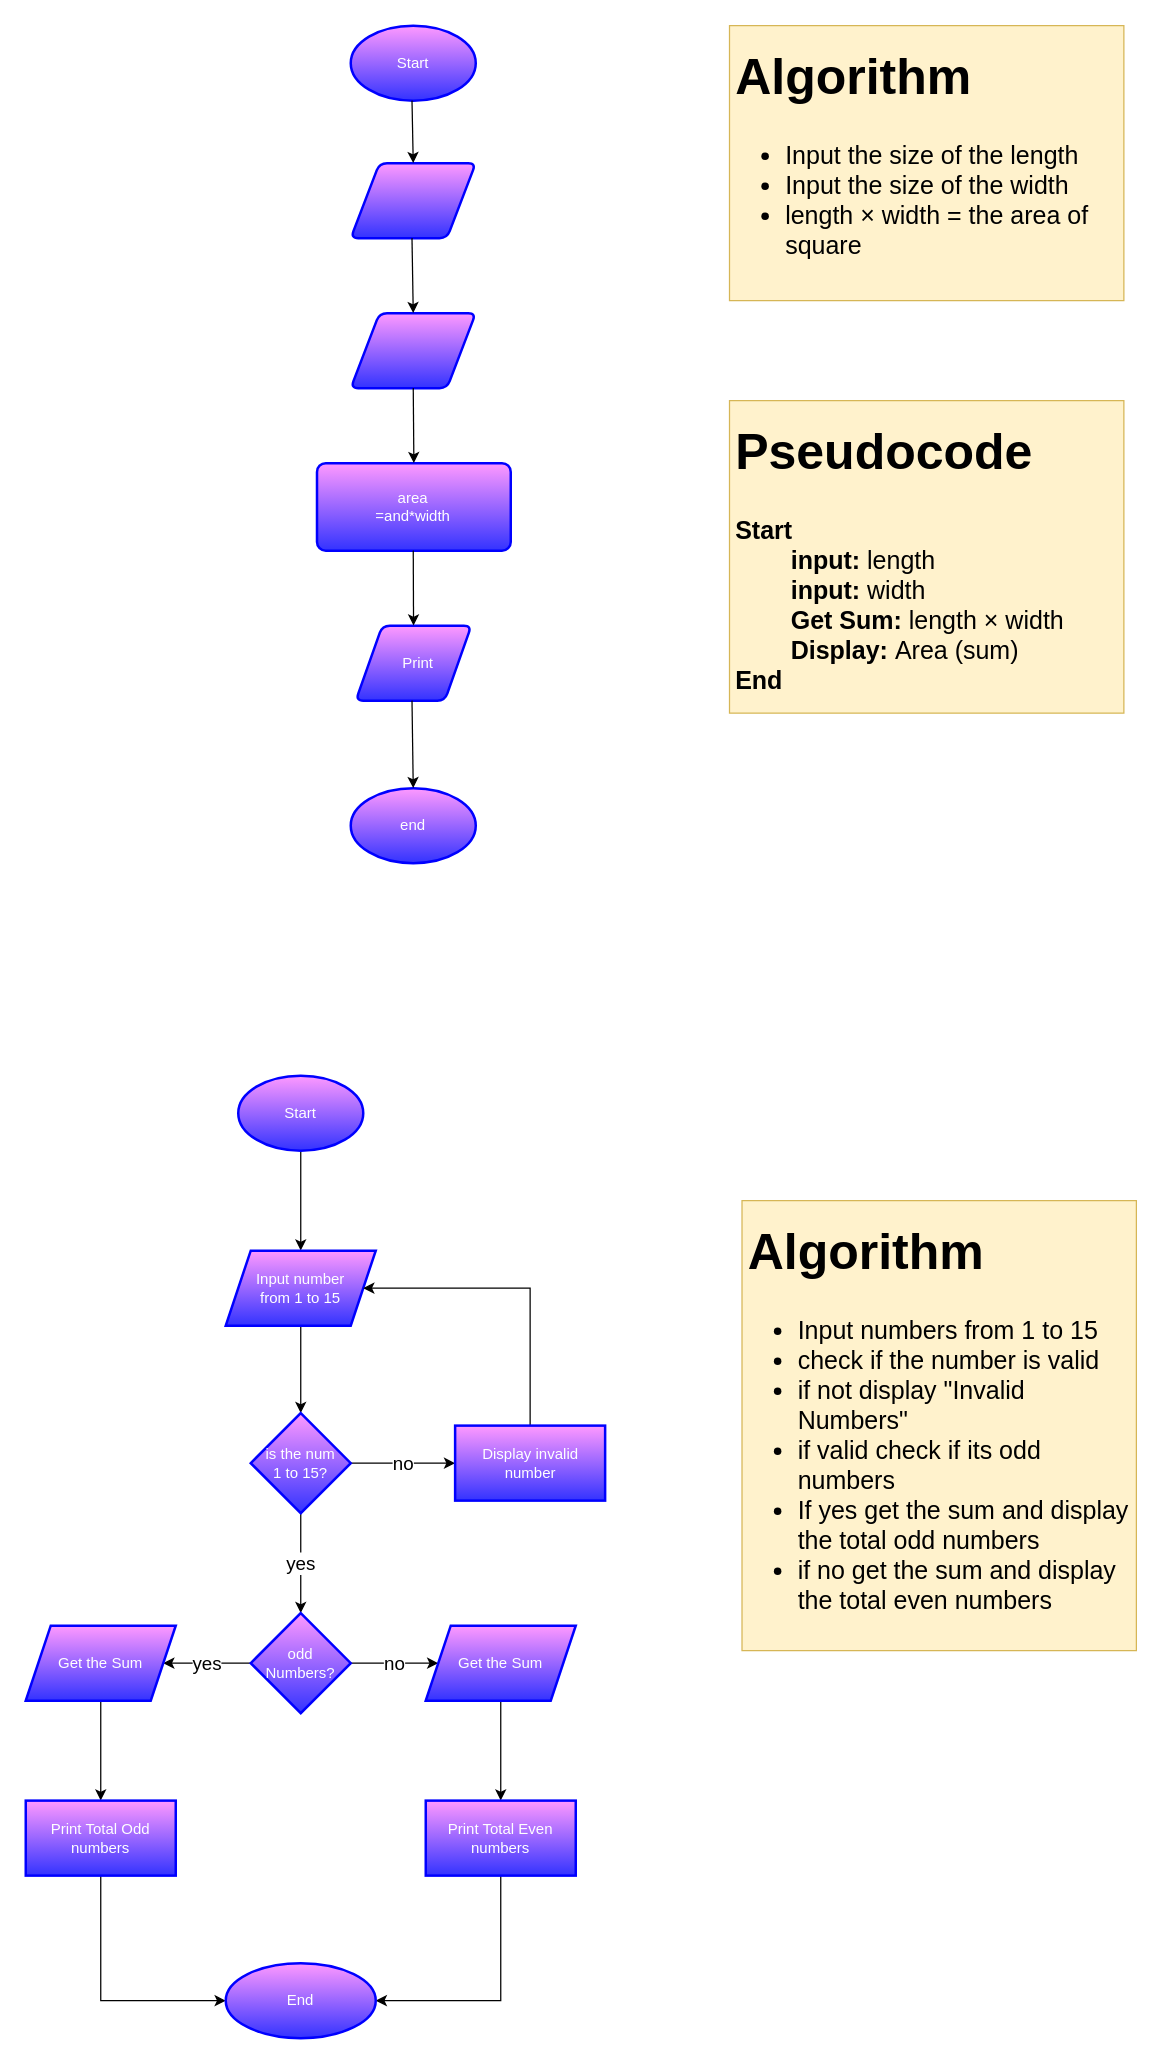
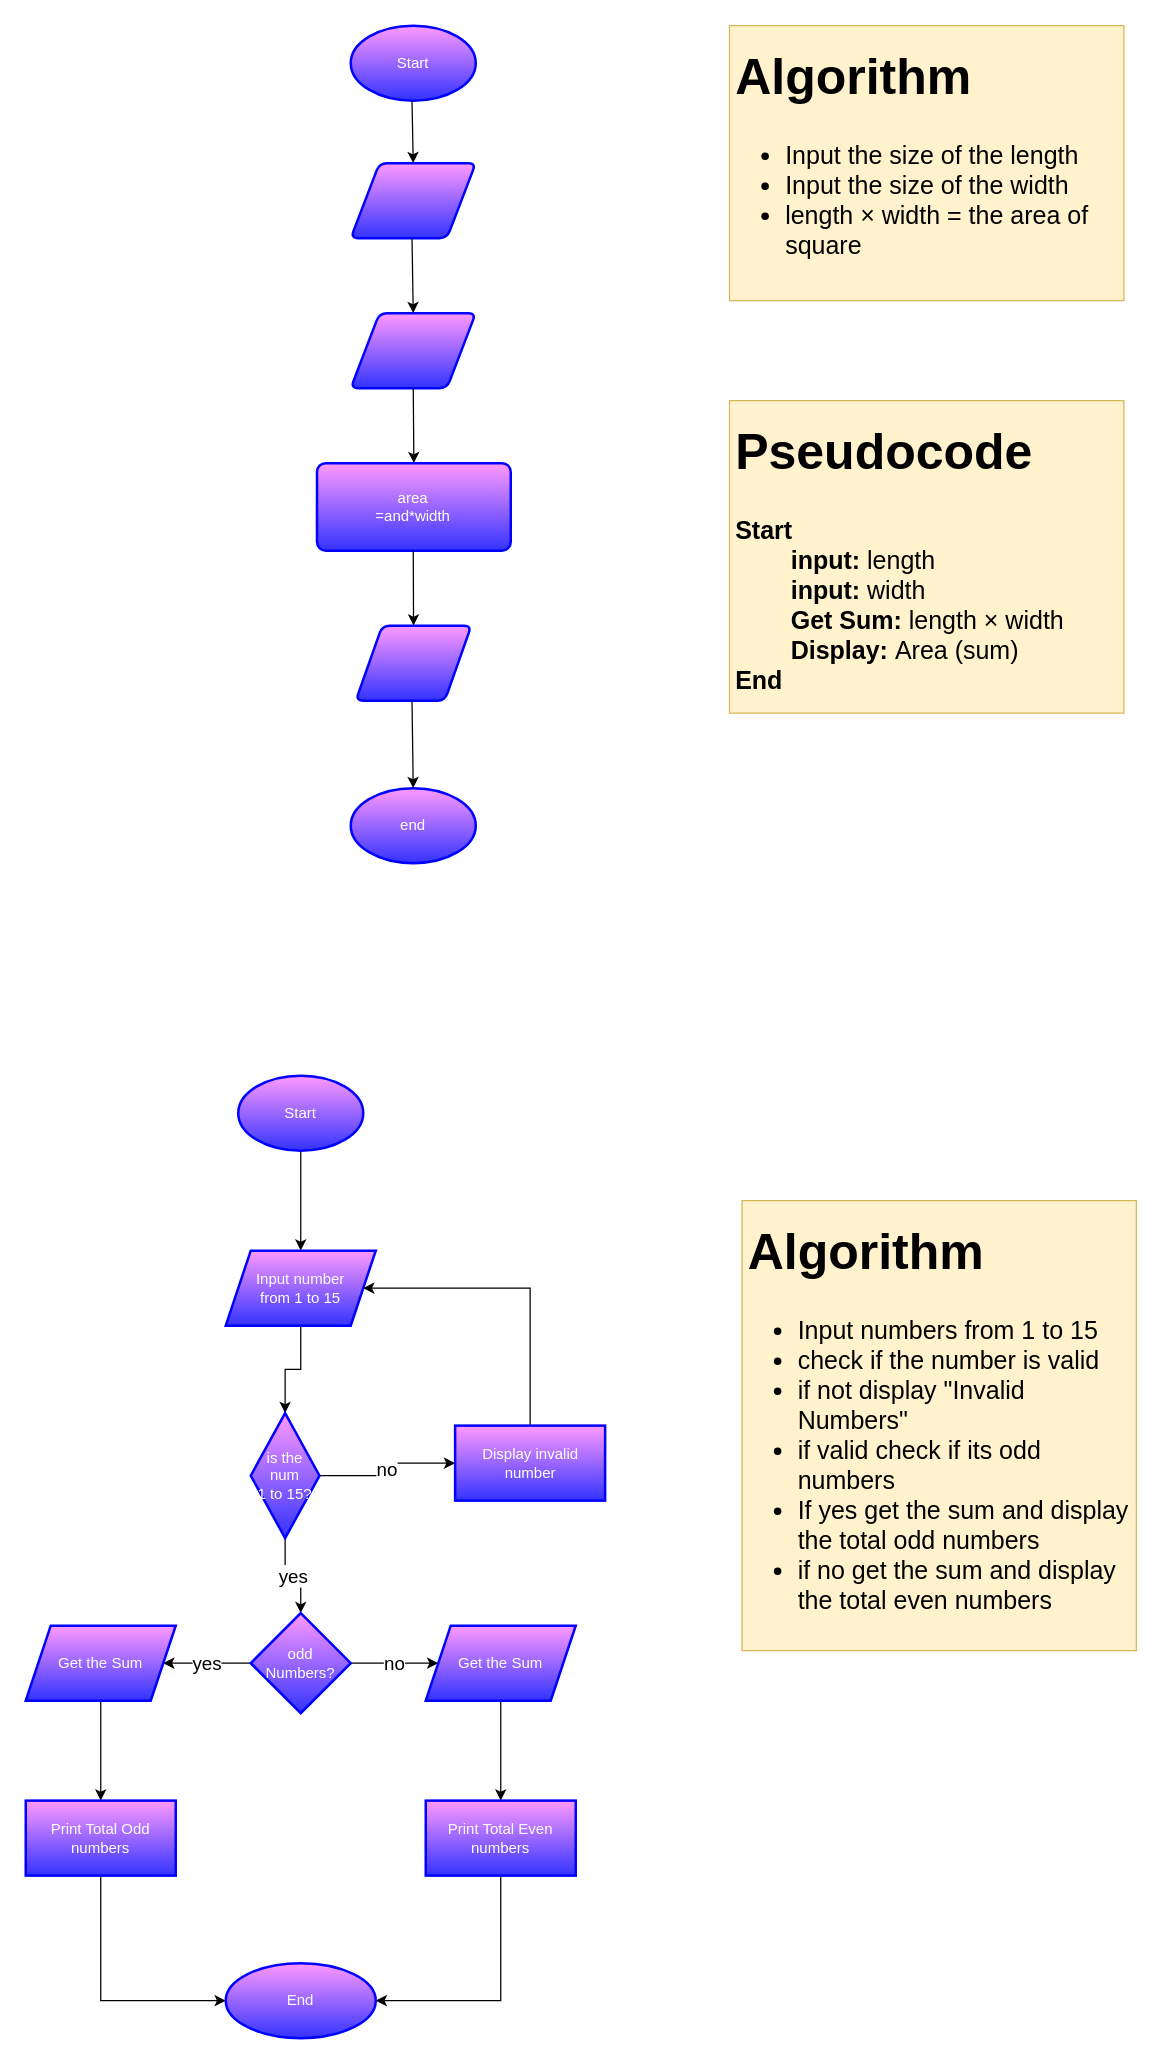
  <mxCell id="0" />
  <mxCell id="1" parent="0" />
  <mxCell id="2" value="" style="strokeWidth=2;html=1;shape=mxgraph.flowchart.start_1;whiteSpace=wrap;fillStyle=dots;strokeColor=#0000FF;fillColor=#FF99FF;gradientColor=#3333FF;" parent="1" vertex="1"><mxGeometry x="280" y="20" width="100" height="60" as="geometry" /></mxCell>
  <mxCell id="3" value="" style="shape=parallelogram;html=1;strokeWidth=2;perimeter=parallelogramPerimeter;whiteSpace=wrap;rounded=1;arcSize=12;size=0.23;fillStyle=dots;strokeColor=#0000FF;fillColor=#FF99FF;gradientColor=#3333FF;" parent="1" vertex="1"><mxGeometry x="280" y="130" width="100" height="60" as="geometry" /></mxCell>
  <mxCell id="4" value="" style="rounded=1;whiteSpace=wrap;html=1;absoluteArcSize=1;arcSize=14;strokeWidth=2;fillStyle=dots;strokeColor=#0000FF;fillColor=#FF99FF;gradientColor=#3333FF;" parent="1" vertex="1"><mxGeometry x="253" y="370" width="155" height="70" as="geometry" /></mxCell>
  <mxCell id="5" value="" style="shape=parallelogram;html=1;strokeWidth=2;perimeter=parallelogramPerimeter;whiteSpace=wrap;rounded=1;arcSize=12;size=0.23;fillStyle=dots;strokeColor=#0000FF;fillColor=#FF99FF;gradientColor=#3333FF;" parent="1" vertex="1"><mxGeometry x="284" y="500" width="92.5" height="60" as="geometry" /></mxCell>
  <mxCell id="6" value="" style="strokeWidth=2;html=1;shape=mxgraph.flowchart.start_1;whiteSpace=wrap;fillStyle=dots;strokeColor=#0000FF;fillColor=#FF99FF;gradientColor=#3333FF;" parent="1" vertex="1"><mxGeometry x="280" y="630" width="100" height="60" as="geometry" /></mxCell>
  <mxCell id="7" value="Start" style="text;html=1;strokeColor=none;fillColor=none;align=center;verticalAlign=middle;whiteSpace=wrap;rounded=0;fillStyle=dots;fontColor=#FFFFFF;" parent="1" vertex="1"><mxGeometry x="300" y="35" width="60" height="30" as="geometry" /></mxCell>
  <mxCell id="8" value="" style="shape=parallelogram;html=1;strokeWidth=2;perimeter=parallelogramPerimeter;whiteSpace=wrap;rounded=1;arcSize=12;size=0.23;fillStyle=dots;strokeColor=#0000FF;fillColor=#FF99FF;gradientColor=#3333FF;" parent="1" vertex="1"><mxGeometry x="280" y="250" width="100" height="60" as="geometry" /></mxCell>
  <mxCell id="9" value="area =and*width" style="text;html=1;strokeColor=none;fillColor=none;align=center;verticalAlign=middle;whiteSpace=wrap;rounded=0;fillStyle=dots;fontColor=#FFFFFF;" parent="1" vertex="1"><mxGeometry x="300" y="390" width="60" height="30" as="geometry" /></mxCell>
- <mxCell id="10" value="Print" style="text;html=1;strokeColor=none;fillColor=none;align=center;verticalAlign=middle;whiteSpace=wrap;rounded=0;fillStyle=dots;fontColor=#FFFFFF;" parent="1" vertex="1"><mxGeometry x="303.5" y="515" width="60" height="30" as="geometry" /></mxCell>
  <mxCell id="11" value="end" style="text;html=1;strokeColor=none;fillColor=none;align=center;verticalAlign=middle;whiteSpace=wrap;rounded=0;fillStyle=dots;fontColor=#FFFFFF;" parent="1" vertex="1"><mxGeometry x="299.5" y="645" width="60" height="30" as="geometry" /></mxCell>
  <mxCell id="12" value="" style="endArrow=classic;html=1;rounded=0;fontColor=#FFFFFF;entryX=0.5;entryY=0;entryDx=0;entryDy=0;" parent="1" target="3" edge="1"><mxGeometry width="50" height="50" relative="1" as="geometry"><mxPoint x="329" y="80" as="sourcePoint" /><mxPoint x="365" y="100" as="targetPoint" /></mxGeometry></mxCell>
  <mxCell id="13" value="" style="endArrow=classic;html=1;rounded=0;fontColor=#FFFFFF;entryX=0.5;entryY=0;entryDx=0;entryDy=0;" parent="1" target="8" edge="1"><mxGeometry width="50" height="50" relative="1" as="geometry"><mxPoint x="329" y="190" as="sourcePoint" /><mxPoint x="329" y="240" as="targetPoint" /></mxGeometry></mxCell>
  <mxCell id="14" value="" style="endArrow=classic;html=1;rounded=0;fontColor=#FFFFFF;entryX=0.5;entryY=0;entryDx=0;entryDy=0;" parent="1" target="5" edge="1"><mxGeometry width="50" height="50" relative="1" as="geometry"><mxPoint x="330" y="440" as="sourcePoint" /><mxPoint x="335" y="470" as="targetPoint" /></mxGeometry></mxCell>
  <mxCell id="15" value="" style="endArrow=classic;html=1;rounded=0;fontColor=#FFFFFF;entryX=0.5;entryY=0;entryDx=0;entryDy=0;" parent="1" target="4" edge="1"><mxGeometry width="50" height="50" relative="1" as="geometry"><mxPoint x="330" y="310" as="sourcePoint" /><mxPoint x="405" y="330" as="targetPoint" /></mxGeometry></mxCell>
  <mxCell id="16" value="" style="endArrow=classic;html=1;rounded=0;fontColor=#FFFFFF;entryX=0.5;entryY=0;entryDx=0;entryDy=0;entryPerimeter=0;" parent="1" target="6" edge="1"><mxGeometry width="50" height="50" relative="1" as="geometry"><mxPoint x="329" y="560" as="sourcePoint" /><mxPoint x="329.25" y="620" as="targetPoint" /></mxGeometry></mxCell>
  <mxCell id="17" value="&lt;h1&gt;Algorithm&lt;/h1&gt;&lt;p&gt;&lt;/p&gt;&lt;ul&gt;&lt;li&gt;Input the size of the length&lt;/li&gt;&lt;li&gt;Input the size of the width&lt;/li&gt;&lt;li&gt;length × width = the area of square&lt;/li&gt;&lt;/ul&gt;&lt;p&gt;&lt;/p&gt;" style="text;html=1;strokeColor=#d6b656;fillColor=#fff2cc;spacing=5;spacingTop=-20;whiteSpace=wrap;overflow=hidden;rounded=0;fontSize=20;" vertex="1" parent="1"><mxGeometry x="583" y="20" width="315.5" height="220" as="geometry" /></mxCell>
  <mxCell id="18" value="&lt;h1&gt;Pseudocode&lt;/h1&gt;&lt;p&gt;&lt;/p&gt;&lt;b&gt;Start&lt;/b&gt;&lt;br&gt;&lt;b&gt;&lt;span style=&quot;white-space: pre;&quot;&gt;&#09;&lt;/span&gt;input:&amp;nbsp;&lt;/b&gt;length&lt;br&gt;&lt;b&gt;&lt;span style=&quot;white-space: pre;&quot;&gt;&#09;&lt;/span&gt;input:&amp;nbsp;&lt;/b&gt;width&lt;br&gt;&lt;b&gt;&lt;span style=&quot;white-space: pre;&quot;&gt;&#09;&lt;/span&gt;Get Sum: &lt;/b&gt;length × width&lt;br&gt;&lt;span style=&quot;white-space: pre;&quot;&gt;&#09;&lt;/span&gt;&lt;b&gt;Display: &lt;/b&gt;Area (sum)&lt;br&gt;&lt;b&gt;End&lt;/b&gt;&lt;br&gt;&lt;p&gt;&lt;/p&gt;" style="text;html=1;strokeColor=#d6b656;fillColor=#fff2cc;spacing=5;spacingTop=-20;whiteSpace=wrap;overflow=hidden;rounded=0;fontSize=20;" vertex="1" parent="1"><mxGeometry x="583" y="320" width="315.5" height="250" as="geometry" /></mxCell>
  <mxCell id="19" value="" style="edgeStyle=orthogonalEdgeStyle;rounded=0;orthogonalLoop=1;jettySize=auto;html=1;fontSize=20;fontColor=#FFFFFF;" edge="1" parent="1" source="20" target="22"><mxGeometry relative="1" as="geometry" /></mxCell>
  <mxCell id="20" value="&lt;font color=&quot;#ffffff&quot;&gt;Start&lt;/font&gt;" style="strokeWidth=2;html=1;shape=mxgraph.flowchart.start_1;whiteSpace=wrap;fillStyle=dots;strokeColor=#0000FF;fillColor=#FF99FF;gradientColor=#3333FF;" vertex="1" parent="1"><mxGeometry x="190" y="860" width="100" height="60" as="geometry" /></mxCell>
  <mxCell id="21" value="" style="edgeStyle=orthogonalEdgeStyle;rounded=0;orthogonalLoop=1;jettySize=auto;html=1;fontSize=20;fontColor=#FFFFFF;" edge="1" parent="1" source="22" target="25"><mxGeometry relative="1" as="geometry" /></mxCell>
  <mxCell id="22" value="Input number&lt;br&gt;from 1 to 15" style="shape=parallelogram;perimeter=parallelogramPerimeter;whiteSpace=wrap;html=1;fixedSize=1;fillColor=#FF99FF;strokeColor=#0000FF;strokeWidth=2;fillStyle=dots;gradientColor=#3333FF;fontColor=#FFFFFF;" vertex="1" parent="1"><mxGeometry x="180" y="1000" width="120" height="60" as="geometry" /></mxCell>
  <mxCell id="23" value="no" style="edgeStyle=orthogonalEdgeStyle;rounded=0;orthogonalLoop=1;jettySize=auto;html=1;labelBackgroundColor=#FFFFFF;fontSize=15;fontColor=#000000;" edge="1" parent="1" source="25" target="27"><mxGeometry relative="1" as="geometry" /></mxCell>
  <mxCell id="24" value="yes" style="edgeStyle=orthogonalEdgeStyle;rounded=0;orthogonalLoop=1;jettySize=auto;html=1;labelBackgroundColor=#FFFFFF;fontSize=15;fontColor=#000000;" edge="1" parent="1" source="25" target="30"><mxGeometry relative="1" as="geometry" /></mxCell>
- <mxCell id="25" value="is the num&lt;br&gt;1 to 15?" style="rhombus;whiteSpace=wrap;html=1;fillColor=#FF99FF;strokeColor=#0000FF;strokeWidth=2;fillStyle=dots;gradientColor=#3333FF;fontColor=#FFFFFF;" vertex="1" parent="1"><mxGeometry x="200" y="1130" width="80" height="80" as="geometry" /></mxCell>
+ <mxCell id="25" value="is the num&lt;br&gt;1 to 15?" style="rhombus;whiteSpace=wrap;html=1;fillColor=#FF99FF;strokeColor=#0000FF;strokeWidth=2;fillStyle=dots;gradientColor=#3333FF;fontColor=#FFFFFF;" vertex="1" parent="1"><mxGeometry x="200" y="1130" width="55" height="100" as="geometry" /></mxCell>
  <mxCell id="26" style="edgeStyle=orthogonalEdgeStyle;rounded=0;orthogonalLoop=1;jettySize=auto;html=1;exitX=0.5;exitY=0;exitDx=0;exitDy=0;entryX=1;entryY=0.5;entryDx=0;entryDy=0;labelBackgroundColor=#FFFFFF;fontSize=15;fontColor=#FFFFFF;" edge="1" parent="1" source="27" target="22"><mxGeometry relative="1" as="geometry"><Array as="points"><mxPoint x="423.5" y="1030" /></Array></mxGeometry></mxCell>
  <mxCell id="27" value="Display invalid&lt;br&gt;number" style="whiteSpace=wrap;html=1;fillColor=#FF99FF;strokeColor=#0000FF;strokeWidth=2;fillStyle=dots;gradientColor=#3333FF;fontColor=#FFFFFF;" vertex="1" parent="1"><mxGeometry x="363.5" y="1140" width="120" height="60" as="geometry" /></mxCell>
  <mxCell id="28" value="yes" style="edgeStyle=orthogonalEdgeStyle;rounded=0;orthogonalLoop=1;jettySize=auto;html=1;labelBackgroundColor=#FFFFFF;fontSize=15;fontColor=#000000;" edge="1" parent="1" source="30" target="32"><mxGeometry relative="1" as="geometry" /></mxCell>
  <mxCell id="29" value="no" style="edgeStyle=orthogonalEdgeStyle;rounded=0;orthogonalLoop=1;jettySize=auto;html=1;labelBackgroundColor=#FFFFFF;fontSize=15;fontColor=#000000;" edge="1" parent="1" source="30" target="36"><mxGeometry relative="1" as="geometry" /></mxCell>
  <mxCell id="30" value="odd&lt;br&gt;Numbers?" style="rhombus;whiteSpace=wrap;html=1;fillColor=#FF99FF;strokeColor=#0000FF;strokeWidth=2;fillStyle=dots;gradientColor=#3333FF;fontColor=#FFFFFF;" vertex="1" parent="1"><mxGeometry x="200" y="1290" width="80" height="80" as="geometry" /></mxCell>
  <mxCell id="31" value="" style="edgeStyle=orthogonalEdgeStyle;rounded=0;orthogonalLoop=1;jettySize=auto;html=1;labelBackgroundColor=#FFFFFF;fontSize=15;fontColor=#FFFFFF;" edge="1" parent="1" source="32" target="34"><mxGeometry relative="1" as="geometry" /></mxCell>
  <mxCell id="32" value="Get the Sum" style="shape=parallelogram;perimeter=parallelogramPerimeter;whiteSpace=wrap;html=1;fixedSize=1;fillColor=#FF99FF;strokeColor=#0000FF;strokeWidth=2;fillStyle=dots;gradientColor=#3333FF;fontColor=#FFFFFF;" vertex="1" parent="1"><mxGeometry x="20" y="1300" width="120" height="60" as="geometry" /></mxCell>
  <mxCell id="33" style="edgeStyle=orthogonalEdgeStyle;rounded=0;orthogonalLoop=1;jettySize=auto;html=1;exitX=0.5;exitY=1;exitDx=0;exitDy=0;entryX=0;entryY=0.5;entryDx=0;entryDy=0;labelBackgroundColor=#FFFFFF;fontSize=15;fontColor=#FFFFFF;" edge="1" parent="1" source="34" target="39"><mxGeometry relative="1" as="geometry" /></mxCell>
  <mxCell id="34" value="Print Total Odd numbers" style="whiteSpace=wrap;html=1;fillColor=#FF99FF;strokeColor=#0000FF;strokeWidth=2;fillStyle=dots;gradientColor=#3333FF;fontColor=#FFFFFF;" vertex="1" parent="1"><mxGeometry x="20" y="1440" width="120" height="60" as="geometry" /></mxCell>
  <mxCell id="35" value="" style="edgeStyle=orthogonalEdgeStyle;rounded=0;orthogonalLoop=1;jettySize=auto;html=1;labelBackgroundColor=#FFFFFF;fontSize=15;fontColor=#FFFFFF;" edge="1" parent="1" source="36" target="38"><mxGeometry relative="1" as="geometry" /></mxCell>
  <mxCell id="36" value="Get the Sum" style="shape=parallelogram;perimeter=parallelogramPerimeter;whiteSpace=wrap;html=1;fixedSize=1;fillColor=#FF99FF;strokeColor=#0000FF;strokeWidth=2;fillStyle=dots;gradientColor=#3333FF;fontColor=#FFFFFF;" vertex="1" parent="1"><mxGeometry x="340" y="1300" width="120" height="60" as="geometry" /></mxCell>
  <mxCell id="37" style="edgeStyle=orthogonalEdgeStyle;rounded=0;orthogonalLoop=1;jettySize=auto;html=1;exitX=0.5;exitY=1;exitDx=0;exitDy=0;entryX=1;entryY=0.5;entryDx=0;entryDy=0;labelBackgroundColor=#FFFFFF;fontSize=15;fontColor=#FFFFFF;" edge="1" parent="1" source="38" target="39"><mxGeometry relative="1" as="geometry" /></mxCell>
  <mxCell id="38" value="Print Total Even numbers" style="whiteSpace=wrap;html=1;fillColor=#FF99FF;strokeColor=#0000FF;strokeWidth=2;fillStyle=dots;gradientColor=#3333FF;fontColor=#FFFFFF;" vertex="1" parent="1"><mxGeometry x="340" y="1440" width="120" height="60" as="geometry" /></mxCell>
  <mxCell id="39" value="End" style="ellipse;whiteSpace=wrap;html=1;fillColor=#FF99FF;strokeColor=#0000FF;strokeWidth=2;fillStyle=dots;gradientColor=#3333FF;fontColor=#FFFFFF;" vertex="1" parent="1"><mxGeometry x="180" y="1570" width="120" height="60" as="geometry" /></mxCell>
  <mxCell id="40" value="&lt;h1&gt;Algorithm&lt;/h1&gt;&lt;p&gt;&lt;/p&gt;&lt;ul&gt;&lt;li&gt;Input numbers from 1 to 15&lt;/li&gt;&lt;li&gt;check if the number is valid&lt;/li&gt;&lt;li&gt;if not display &quot;Invalid Numbers&quot;&lt;/li&gt;&lt;li&gt;if valid check if its odd numbers&lt;/li&gt;&lt;li&gt;If yes get the sum and display the total odd numbers&lt;/li&gt;&lt;li&gt;if no get the sum and display the total even numbers&lt;/li&gt;&lt;/ul&gt;&lt;p&gt;&lt;/p&gt;" style="text;html=1;strokeColor=#d6b656;fillColor=#fff2cc;spacing=5;spacingTop=-20;whiteSpace=wrap;overflow=hidden;rounded=0;fontSize=20;" vertex="1" parent="1"><mxGeometry x="593" y="960" width="315.5" height="360" as="geometry" /></mxCell>
